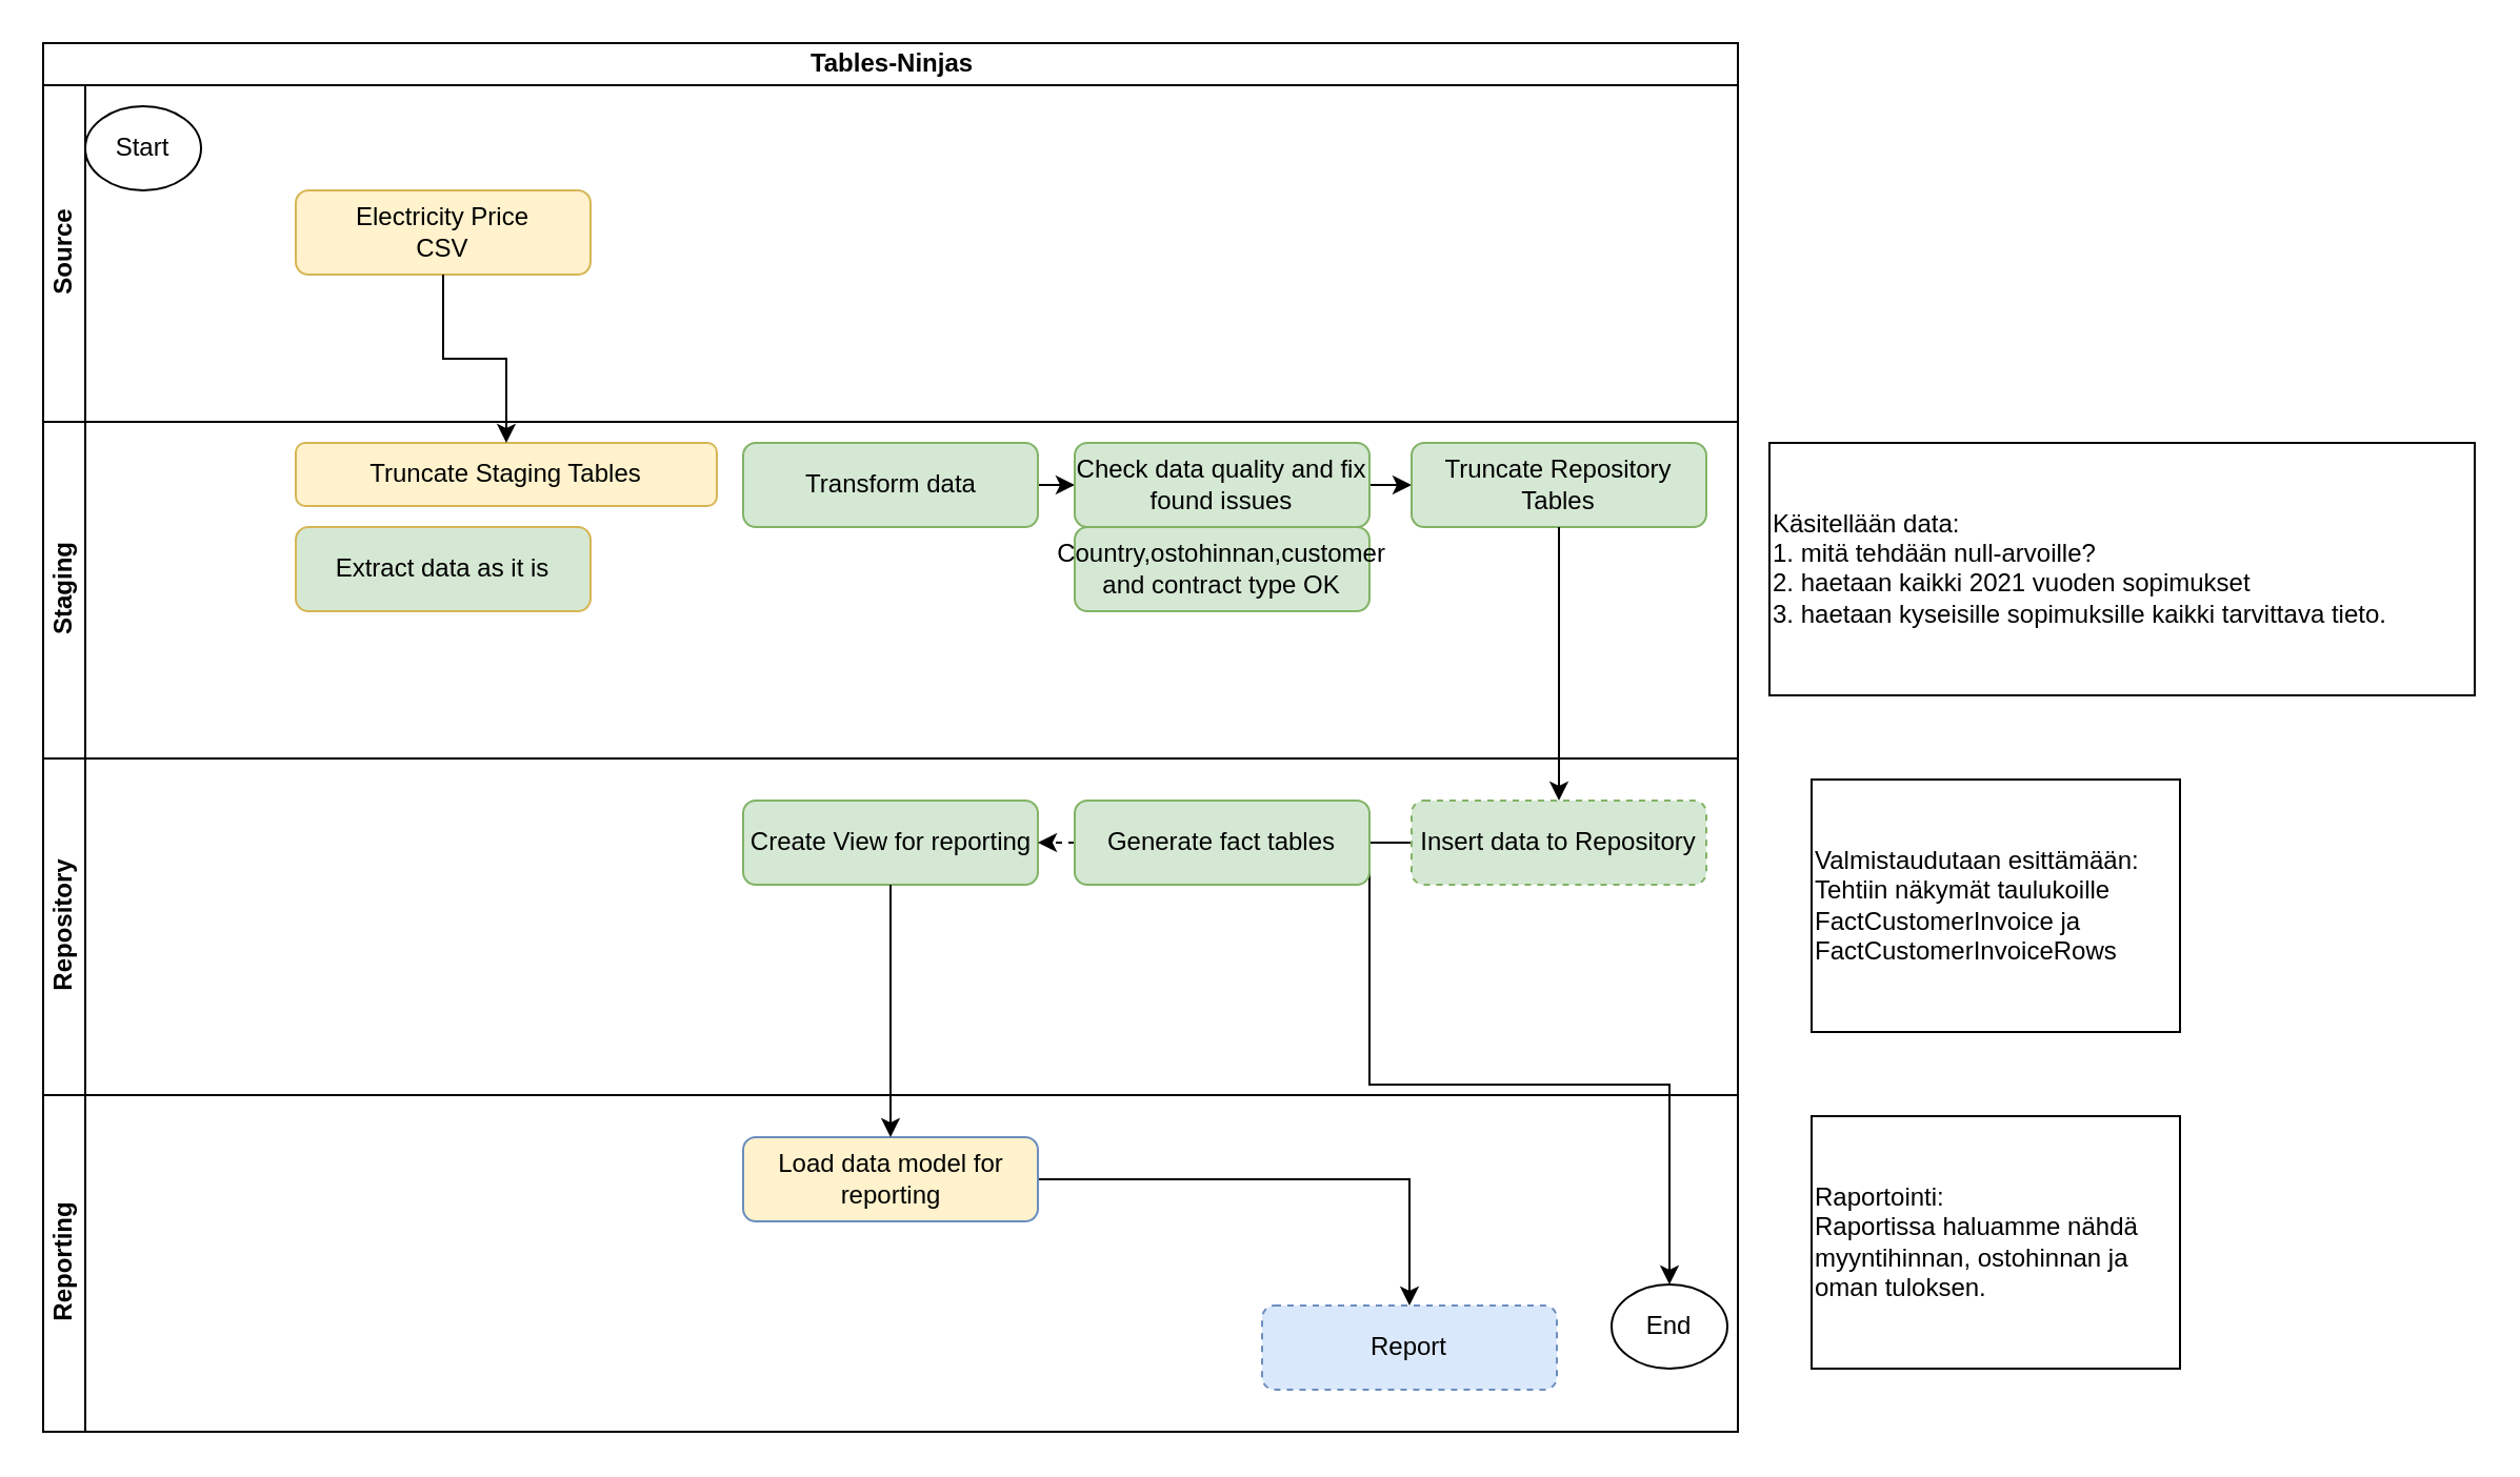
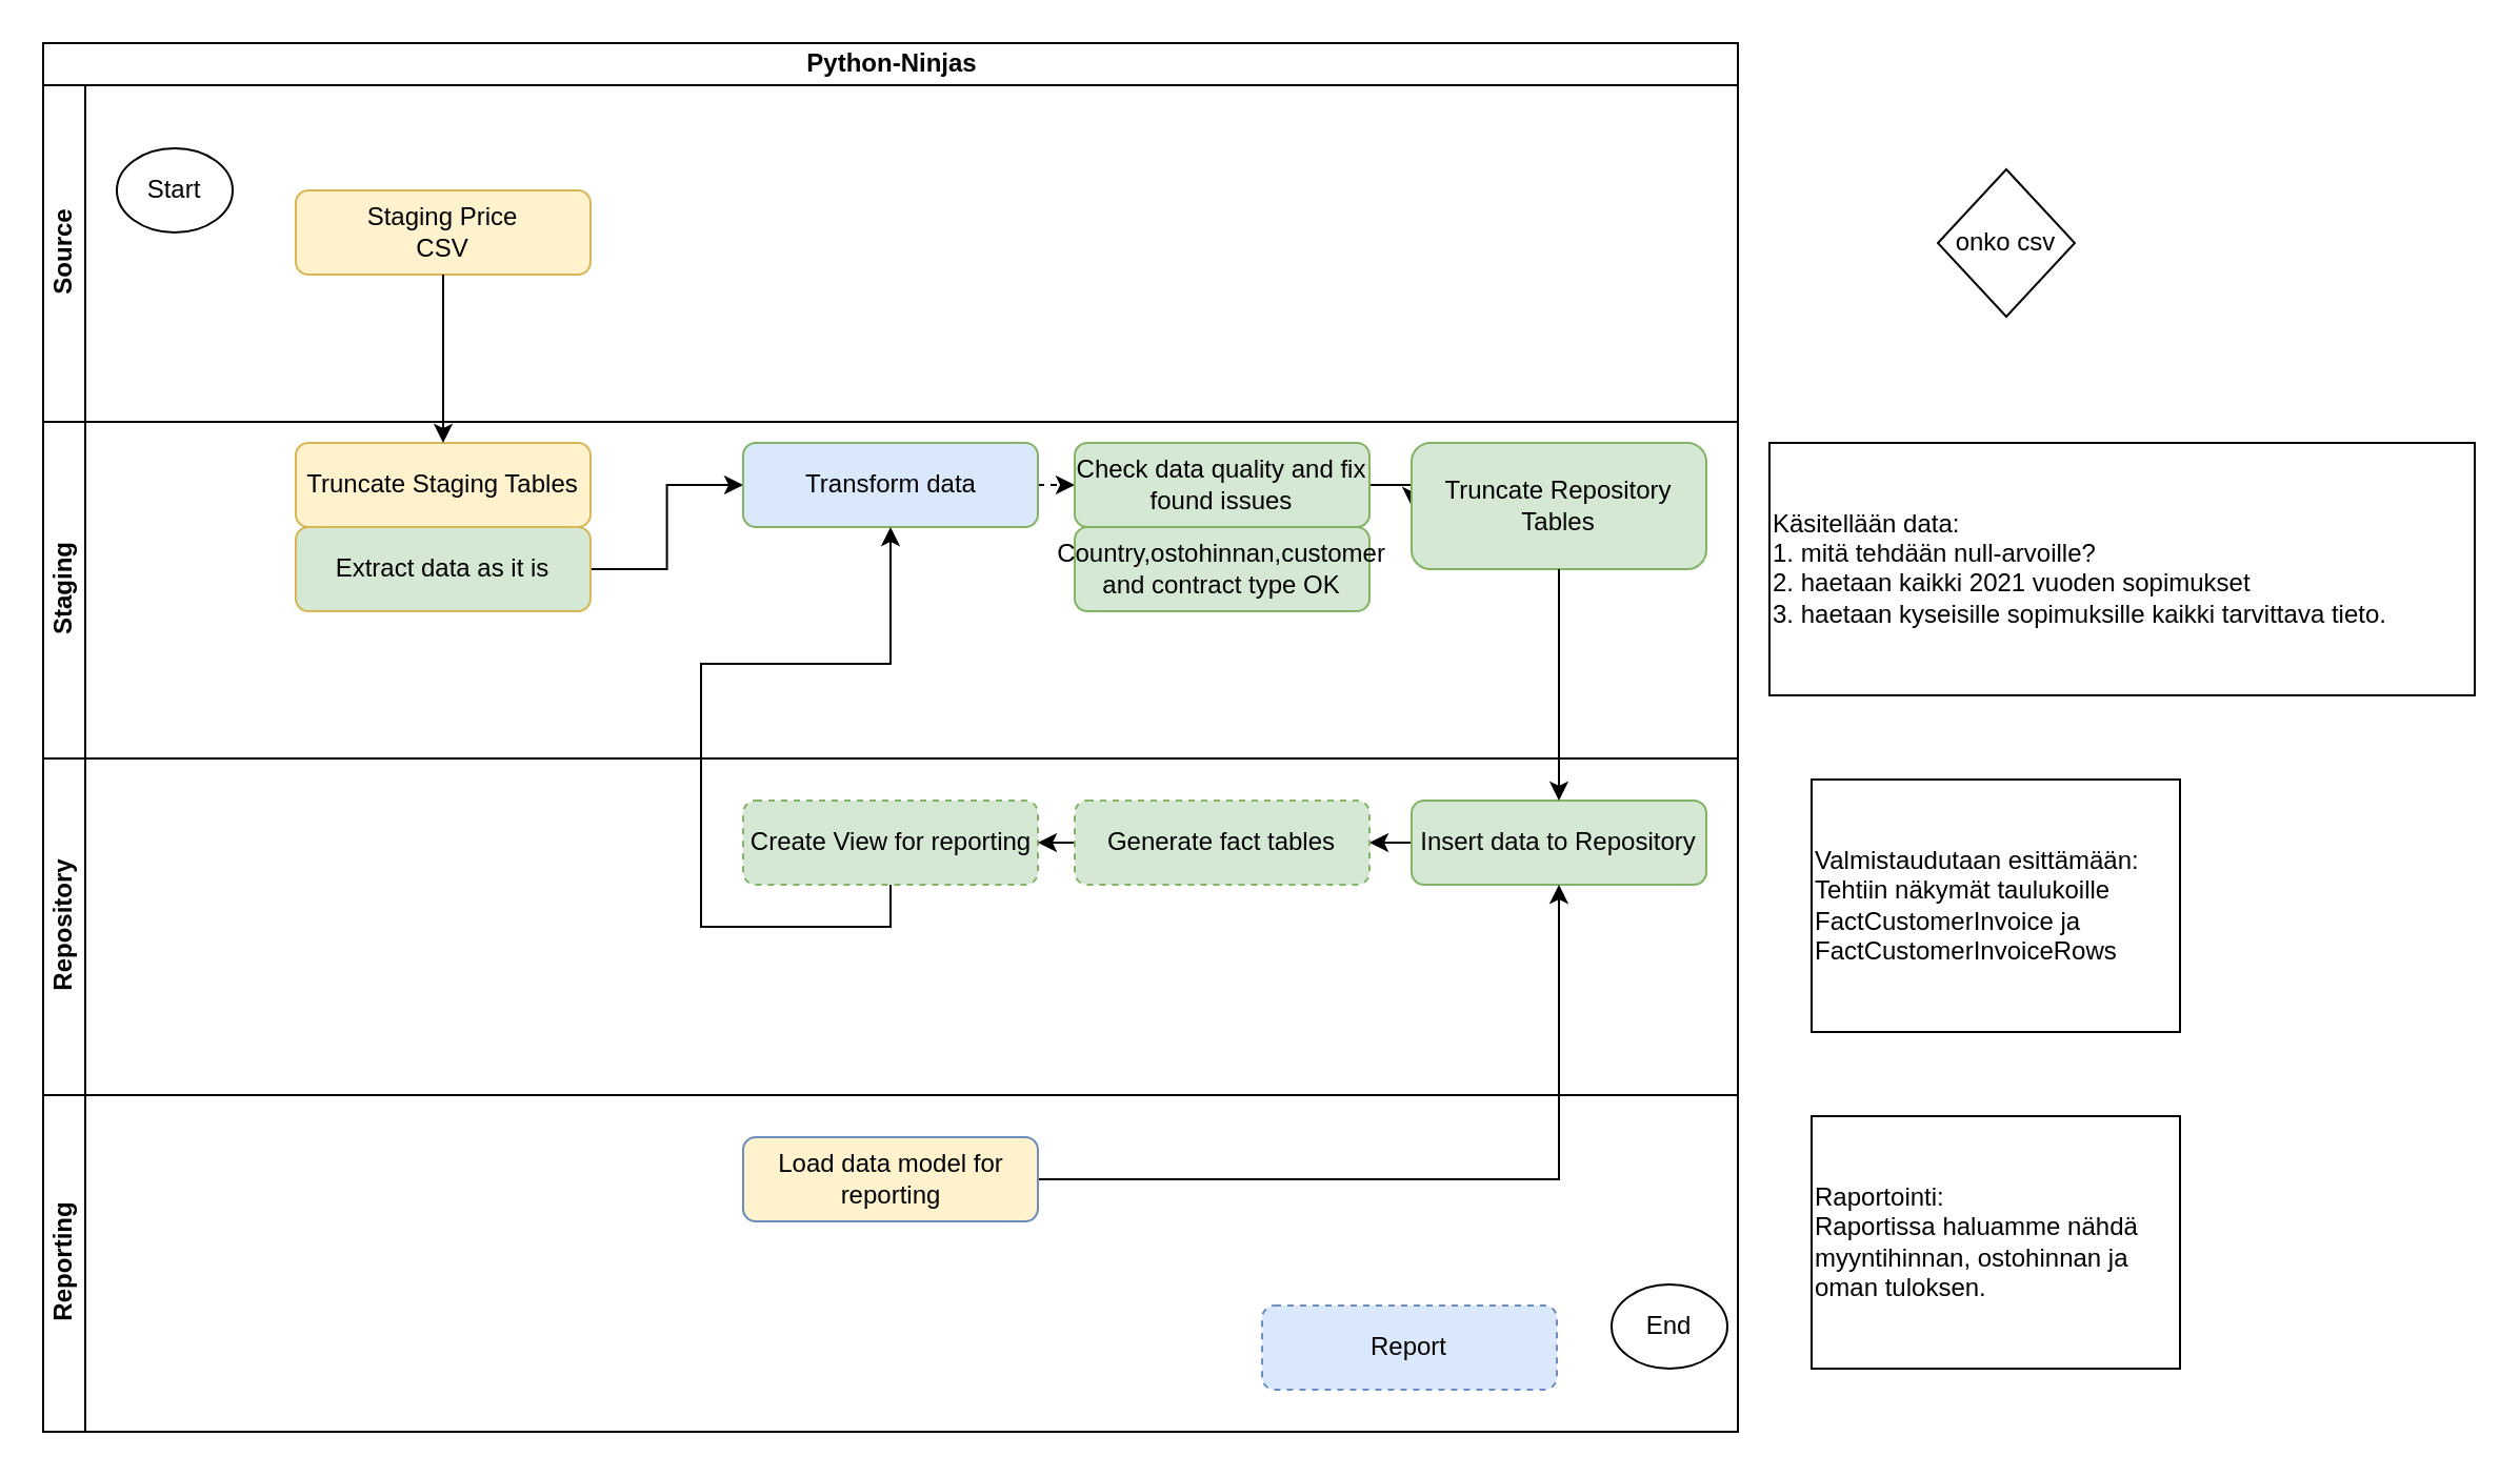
  <mxCell id="0" />
  <mxCell id="1" parent="0" />
- <mxCell id="2" value="Tables-Ninjas" style="swimlane;childLayout=stackLayout;resizeParent=1;resizeParentMax=0;horizontal=1;startSize=20;horizontalStack=0;html=1;swimlaneFillColor=none;gradientDirection=radial;" parent="1" vertex="1"><mxGeometry x="20" y="20" width="805" height="660" as="geometry" /></mxCell>
+ <mxCell id="2" value="Python-Ninjas" style="swimlane;childLayout=stackLayout;resizeParent=1;resizeParentMax=0;horizontal=1;startSize=20;horizontalStack=0;html=1;swimlaneFillColor=none;gradientDirection=radial;" parent="1" vertex="1"><mxGeometry x="20" y="20" width="805" height="660" as="geometry" /></mxCell>
  <mxCell id="3" value="Source" style="swimlane;startSize=20;horizontal=0;html=1;" parent="2" vertex="1"><mxGeometry y="20" width="805" height="160" as="geometry" /></mxCell>
- <mxCell id="4" value="Start" style="ellipse;whiteSpace=wrap;html=1;fillColor=default;" parent="3" vertex="1"><mxGeometry x="20" y="10" width="55" height="40" as="geometry" /></mxCell>
- <mxCell id="5" value="Electricity Price&lt;div&gt;CSV&lt;/div&gt;" style="rounded=1;whiteSpace=wrap;html=1;fillColor=#fff2cc;strokeColor=#d6b656;" parent="3" vertex="1"><mxGeometry x="120" y="50" width="140" height="40" as="geometry" /></mxCell>
+ <mxCell id="4" value="Start" style="ellipse;whiteSpace=wrap;html=1;fillColor=default;" parent="3" vertex="1"><mxGeometry x="35" y="30" width="55" height="40" as="geometry" /></mxCell>
+ <mxCell id="5" value="Staging Price&lt;div&gt;CSV&lt;/div&gt;" style="rounded=1;whiteSpace=wrap;html=1;fillColor=#fff2cc;strokeColor=#d6b656;" parent="3" vertex="1"><mxGeometry x="120" y="50" width="140" height="40" as="geometry" /></mxCell>
  <mxCell id="6" value="Staging" style="swimlane;startSize=20;horizontal=0;html=1;" parent="2" vertex="1"><mxGeometry y="180" width="805" height="160" as="geometry" /></mxCell>
+ <mxCell id="7" style="edgeStyle=orthogonalEdgeStyle;rounded=0;orthogonalLoop=1;jettySize=auto;html=1;exitX=1;exitY=0.5;exitDx=0;exitDy=0;entryX=0;entryY=0.5;entryDx=0;entryDy=0;" parent="6" source="8" target="10" edge="1"><mxGeometry relative="1" as="geometry" /></mxCell>
  <mxCell id="8" value="Extract data as it is" style="rounded=1;whiteSpace=wrap;html=1;fillColor=#d5e8d4;strokeColor=#d6b656;" parent="6" vertex="1"><mxGeometry x="120" y="50" width="140" height="40" as="geometry" /></mxCell>
- <mxCell id="9" style="edgeStyle=orthogonalEdgeStyle;rounded=0;orthogonalLoop=1;jettySize=auto;html=1;exitX=1;exitY=0.5;exitDx=0;exitDy=0;entryX=0;entryY=0.5;entryDx=0;entryDy=0;" parent="6" source="10" target="12" edge="1"><mxGeometry relative="1" as="geometry" /></mxCell>
- <mxCell id="10" value="Transform data" style="rounded=1;whiteSpace=wrap;html=1;fillColor=#d5e8d4;strokeColor=#82b366;" parent="6" vertex="1"><mxGeometry x="332.5" y="10" width="140" height="40" as="geometry" /></mxCell>
+ <mxCell id="9" style="edgeStyle=orthogonalEdgeStyle;rounded=0;orthogonalLoop=1;jettySize=auto;html=1;exitX=1;exitY=0.5;exitDx=0;exitDy=0;entryX=0;entryY=0.5;entryDx=0;entryDy=0;dashed=1;" parent="6" source="10" target="12" edge="1"><mxGeometry relative="1" as="geometry" /></mxCell>
+ <mxCell id="10" value="Transform data" style="rounded=1;whiteSpace=wrap;html=1;fillColor=#dae8fc;strokeColor=#82b366;" parent="6" vertex="1"><mxGeometry x="332.5" y="10" width="140" height="40" as="geometry" /></mxCell>
  <mxCell id="11" style="edgeStyle=orthogonalEdgeStyle;rounded=0;orthogonalLoop=1;jettySize=auto;html=1;exitX=1;exitY=0.5;exitDx=0;exitDy=0;entryX=0;entryY=0.5;entryDx=0;entryDy=0;" parent="6" source="12" target="14" edge="1"><mxGeometry relative="1" as="geometry" /></mxCell>
  <mxCell id="12" value="Check data quality and fix found issues" style="rounded=1;whiteSpace=wrap;html=1;fillColor=#d5e8d4;strokeColor=#82b366;" parent="6" vertex="1"><mxGeometry x="490" y="10" width="140" height="40" as="geometry" /></mxCell>
- <mxCell id="13" value="Truncate Staging Tables" style="rounded=1;whiteSpace=wrap;html=1;fillColor=#fff2cc;strokeColor=#d6b656;" parent="6" vertex="1"><mxGeometry x="120" y="10" width="200" height="30" as="geometry" /></mxCell>
- <mxCell id="14" value="Truncate Repository Tables" style="rounded=1;whiteSpace=wrap;html=1;fillColor=#d5e8d4;strokeColor=#82b366;" parent="6" vertex="1"><mxGeometry x="650" y="10" width="140" height="40" as="geometry" /></mxCell>
+ <mxCell id="13" value="Truncate Staging Tables" style="rounded=1;whiteSpace=wrap;html=1;fillColor=#fff2cc;strokeColor=#d6b656;" parent="6" vertex="1"><mxGeometry x="120" y="10" width="140" height="40" as="geometry" /></mxCell>
+ <mxCell id="14" value="Truncate Repository Tables" style="rounded=1;whiteSpace=wrap;html=1;fillColor=#d5e8d4;strokeColor=#82b366;" parent="6" vertex="1"><mxGeometry x="650" y="10" width="140" height="60" as="geometry" /></mxCell>
  <mxCell id="15" value="Country,ostohinnan,customer and contract type OK" style="rounded=1;whiteSpace=wrap;html=1;fillColor=#d5e8d4;strokeColor=#82b366;" parent="6" vertex="1"><mxGeometry x="490" y="50" width="140" height="40" as="geometry" /></mxCell>
  <mxCell id="16" value="Repository" style="swimlane;startSize=20;horizontal=0;html=1;" parent="2" vertex="1"><mxGeometry y="340" width="805" height="160" as="geometry" /></mxCell>
- <mxCell id="17" value="Create View for reporting" style="rounded=1;whiteSpace=wrap;html=1;fillColor=#d5e8d4;strokeColor=#82b366;" parent="16" vertex="1"><mxGeometry x="332.5" y="20" width="140" height="40" as="geometry" /></mxCell>
- <mxCell id="18" style="edgeStyle=orthogonalEdgeStyle;rounded=0;orthogonalLoop=1;jettySize=auto;html=1;exitX=0;exitY=0.5;exitDx=0;exitDy=0;" parent="16" source="19" target="26" edge="1"><mxGeometry relative="1" as="geometry" /></mxCell>
- <mxCell id="19" value="Insert data to Repository" style="rounded=1;whiteSpace=wrap;html=1;fillColor=#d5e8d4;strokeColor=#82b366;dashed=1;" parent="16" vertex="1"><mxGeometry x="650" y="20" width="140" height="40" as="geometry" /></mxCell>
- <mxCell id="20" style="edgeStyle=orthogonalEdgeStyle;rounded=0;orthogonalLoop=1;jettySize=auto;html=1;exitX=0;exitY=0.5;exitDx=0;exitDy=0;entryX=1;entryY=0.5;entryDx=0;entryDy=0;dashed=1;" parent="16" source="21" target="17" edge="1"><mxGeometry relative="1" as="geometry" /></mxCell>
- <mxCell id="21" value="Generate fact tables" style="rounded=1;whiteSpace=wrap;html=1;fillColor=#d5e8d4;strokeColor=#82b366;" parent="16" vertex="1"><mxGeometry x="490" y="20" width="140" height="40" as="geometry" /></mxCell>
+ <mxCell id="17" value="Create View for reporting" style="rounded=1;whiteSpace=wrap;html=1;fillColor=#d5e8d4;strokeColor=#82b366;dashed=1;" parent="16" vertex="1"><mxGeometry x="332.5" y="20" width="140" height="40" as="geometry" /></mxCell>
+ <mxCell id="18" style="edgeStyle=orthogonalEdgeStyle;rounded=0;orthogonalLoop=1;jettySize=auto;html=1;exitX=0;exitY=0.5;exitDx=0;exitDy=0;entryX=1;entryY=0.5;entryDx=0;entryDy=0;" parent="16" source="19" target="21" edge="1"><mxGeometry relative="1" as="geometry" /></mxCell>
+ <mxCell id="19" value="Insert data to Repository" style="rounded=1;whiteSpace=wrap;html=1;fillColor=#d5e8d4;strokeColor=#82b366;" parent="16" vertex="1"><mxGeometry x="650" y="20" width="140" height="40" as="geometry" /></mxCell>
+ <mxCell id="20" style="edgeStyle=orthogonalEdgeStyle;rounded=0;orthogonalLoop=1;jettySize=auto;html=1;exitX=0;exitY=0.5;exitDx=0;exitDy=0;entryX=1;entryY=0.5;entryDx=0;entryDy=0;" parent="16" source="21" target="17" edge="1"><mxGeometry relative="1" as="geometry" /></mxCell>
+ <mxCell id="21" value="Generate fact tables" style="rounded=1;whiteSpace=wrap;html=1;fillColor=#d5e8d4;strokeColor=#82b366;dashed=1;" parent="16" vertex="1"><mxGeometry x="490" y="20" width="140" height="40" as="geometry" /></mxCell>
  <mxCell id="22" value="Reporting" style="swimlane;startSize=20;horizontal=0;html=1;" parent="2" vertex="1"><mxGeometry y="500" width="805" height="160" as="geometry" /></mxCell>
- <mxCell id="23" style="edgeStyle=orthogonalEdgeStyle;rounded=0;orthogonalLoop=1;jettySize=auto;html=1;entryX=0.5;entryY=0;entryDx=0;entryDy=0;" parent="22" source="24" target="25" edge="1"><mxGeometry relative="1" as="geometry" /></mxCell>
+ <mxCell id="23" style="edgeStyle=orthogonalEdgeStyle;rounded=0;orthogonalLoop=1;jettySize=auto;html=1;" parent="22" source="24" target="19" edge="1"><mxGeometry relative="1" as="geometry" /></mxCell>
  <mxCell id="24" value="Load data model for reporting" style="rounded=1;whiteSpace=wrap;html=1;fillColor=#fff2cc;strokeColor=#6c8ebf;" parent="22" vertex="1"><mxGeometry x="332.5" y="20" width="140" height="40" as="geometry" /></mxCell>
  <mxCell id="25" value="Report" style="rounded=1;whiteSpace=wrap;html=1;fillColor=#dae8fc;strokeColor=#6c8ebf;dashed=1;" parent="22" vertex="1"><mxGeometry x="579" y="100" width="140" height="40" as="geometry" /></mxCell>
  <mxCell id="26" value="End" style="ellipse;whiteSpace=wrap;html=1;" parent="22" vertex="1"><mxGeometry x="745" y="90" width="55" height="40" as="geometry" /></mxCell>
  <mxCell id="27" style="edgeStyle=orthogonalEdgeStyle;rounded=0;orthogonalLoop=1;jettySize=auto;html=1;exitX=0.5;exitY=1;exitDx=0;exitDy=0;entryX=0.5;entryY=0;entryDx=0;entryDy=0;" parent="2" source="5" target="13" edge="1"><mxGeometry relative="1" as="geometry" /></mxCell>
  <mxCell id="28" style="edgeStyle=orthogonalEdgeStyle;rounded=0;orthogonalLoop=1;jettySize=auto;html=1;exitX=0.5;exitY=1;exitDx=0;exitDy=0;entryX=0.5;entryY=0;entryDx=0;entryDy=0;" parent="2" source="14" target="19" edge="1"><mxGeometry relative="1" as="geometry" /></mxCell>
- <mxCell id="29" style="edgeStyle=orthogonalEdgeStyle;rounded=0;orthogonalLoop=1;jettySize=auto;html=1;exitX=0.5;exitY=1;exitDx=0;exitDy=0;entryX=0.5;entryY=0;entryDx=0;entryDy=0;" parent="2" source="17" target="24" edge="1"><mxGeometry relative="1" as="geometry" /></mxCell>
+ <mxCell id="29" style="edgeStyle=orthogonalEdgeStyle;rounded=0;orthogonalLoop=1;jettySize=auto;html=1;exitX=0.5;exitY=1;exitDx=0;exitDy=0;" parent="2" source="17" target="10" edge="1"><mxGeometry relative="1" as="geometry" /></mxCell>
+ <mxCell id="30" value="onko csv" style="rhombus;whiteSpace=wrap;html=1;" parent="1" vertex="1"><mxGeometry x="920" y="80" width="65" height="70" as="geometry" /></mxCell>
  <mxCell id="31" value="Käsitellään data:&lt;br&gt;1. mitä tehdään null-arvoille?&lt;div style=&quot;line-height: 120%;&quot;&gt;2. haetaan kaikki 2021 vuoden sopimukset&lt;/div&gt;&lt;div style=&quot;line-height: 120%;&quot;&gt;3. haetaan kyseisille sopimuksille kaikki tarvittava tieto.&lt;/div&gt;" style="rounded=0;whiteSpace=wrap;html=1;align=left;" parent="1" vertex="1"><mxGeometry x="840" y="210" width="335" height="120" as="geometry" /></mxCell>
  <mxCell id="32" value="Valmistaudutaan esittämään:&lt;br&gt;Tehtiin näkymät taulukoille FactCustomerInvoice ja FactCustomerInvoiceRows" style="rounded=0;whiteSpace=wrap;html=1;align=left;" parent="1" vertex="1"><mxGeometry x="860" y="370" width="175" height="120" as="geometry" /></mxCell>
  <mxCell id="33" value="Raportointi:&lt;div&gt;Raportissa haluamme nähdä myyntihinnan, ostohinnan ja oman tuloksen.&lt;/div&gt;" style="rounded=0;whiteSpace=wrap;html=1;align=left;" vertex="1" parent="1"><mxGeometry x="860" y="530" width="175" height="120" as="geometry" /></mxCell>
